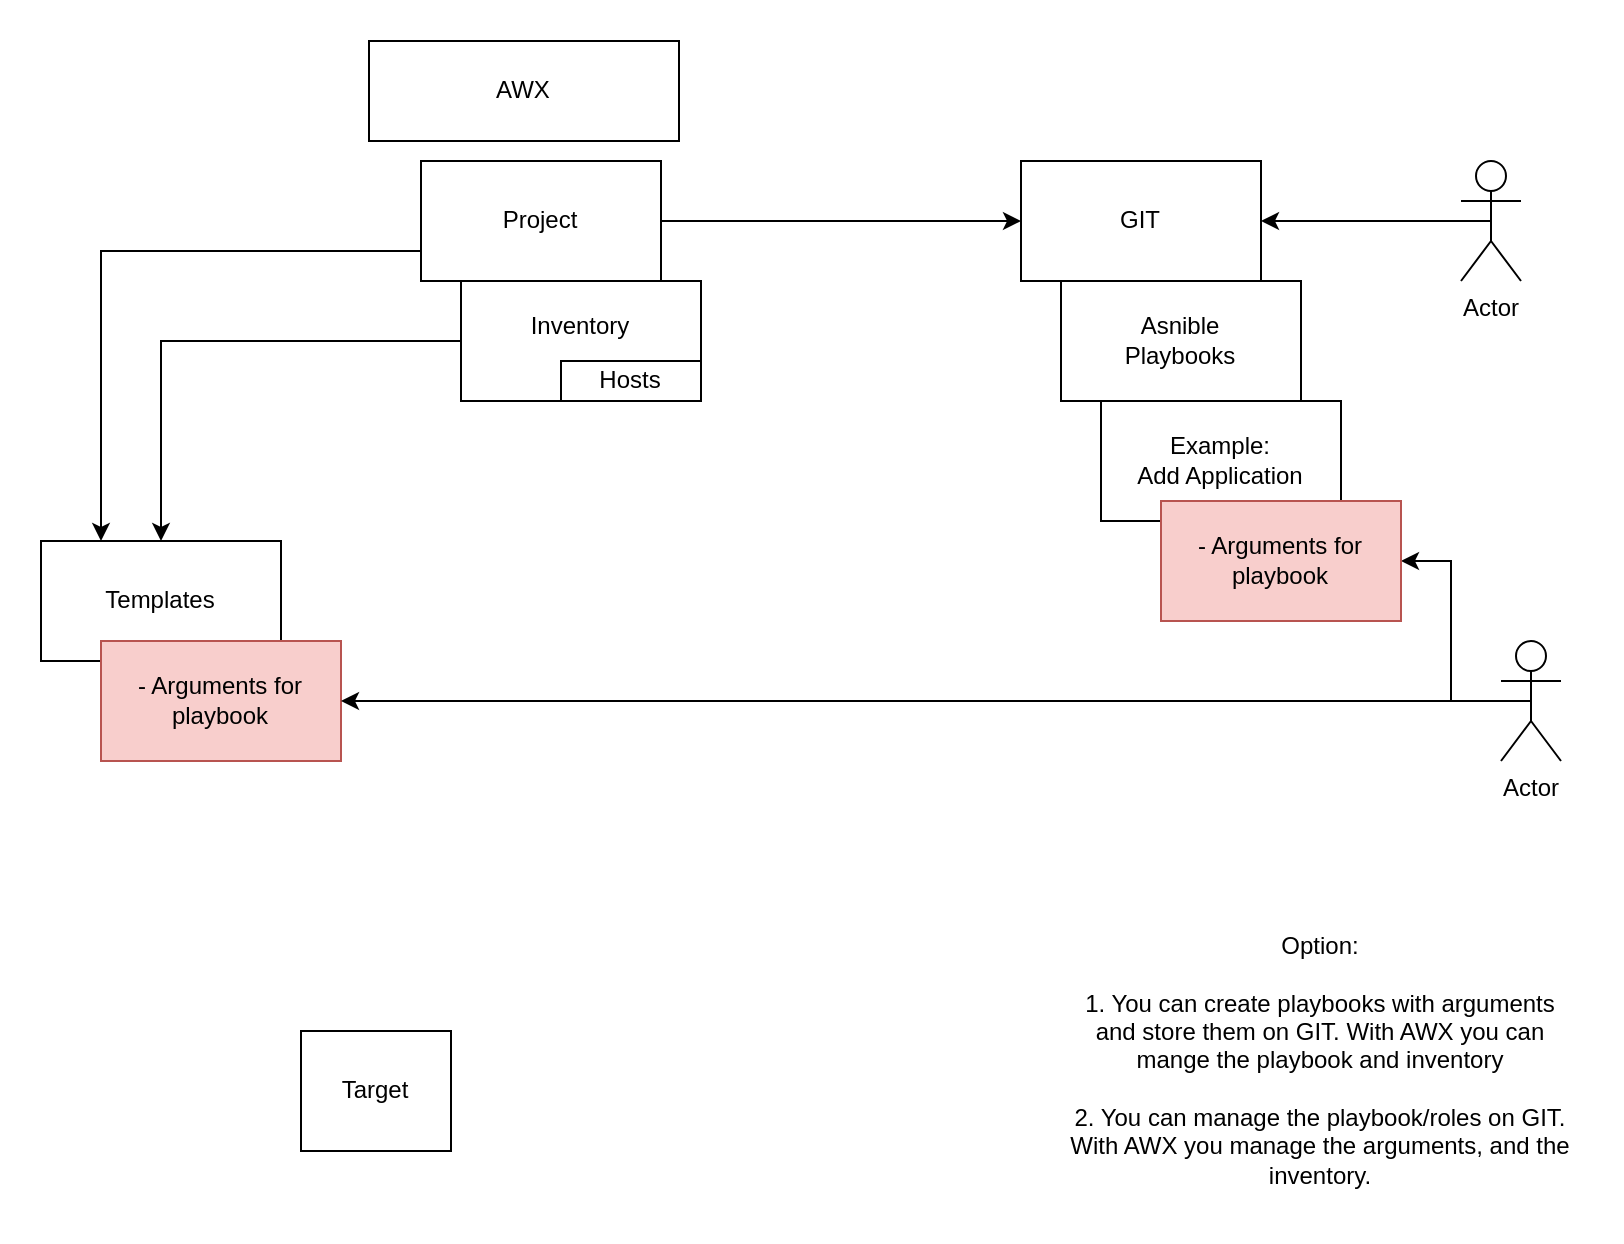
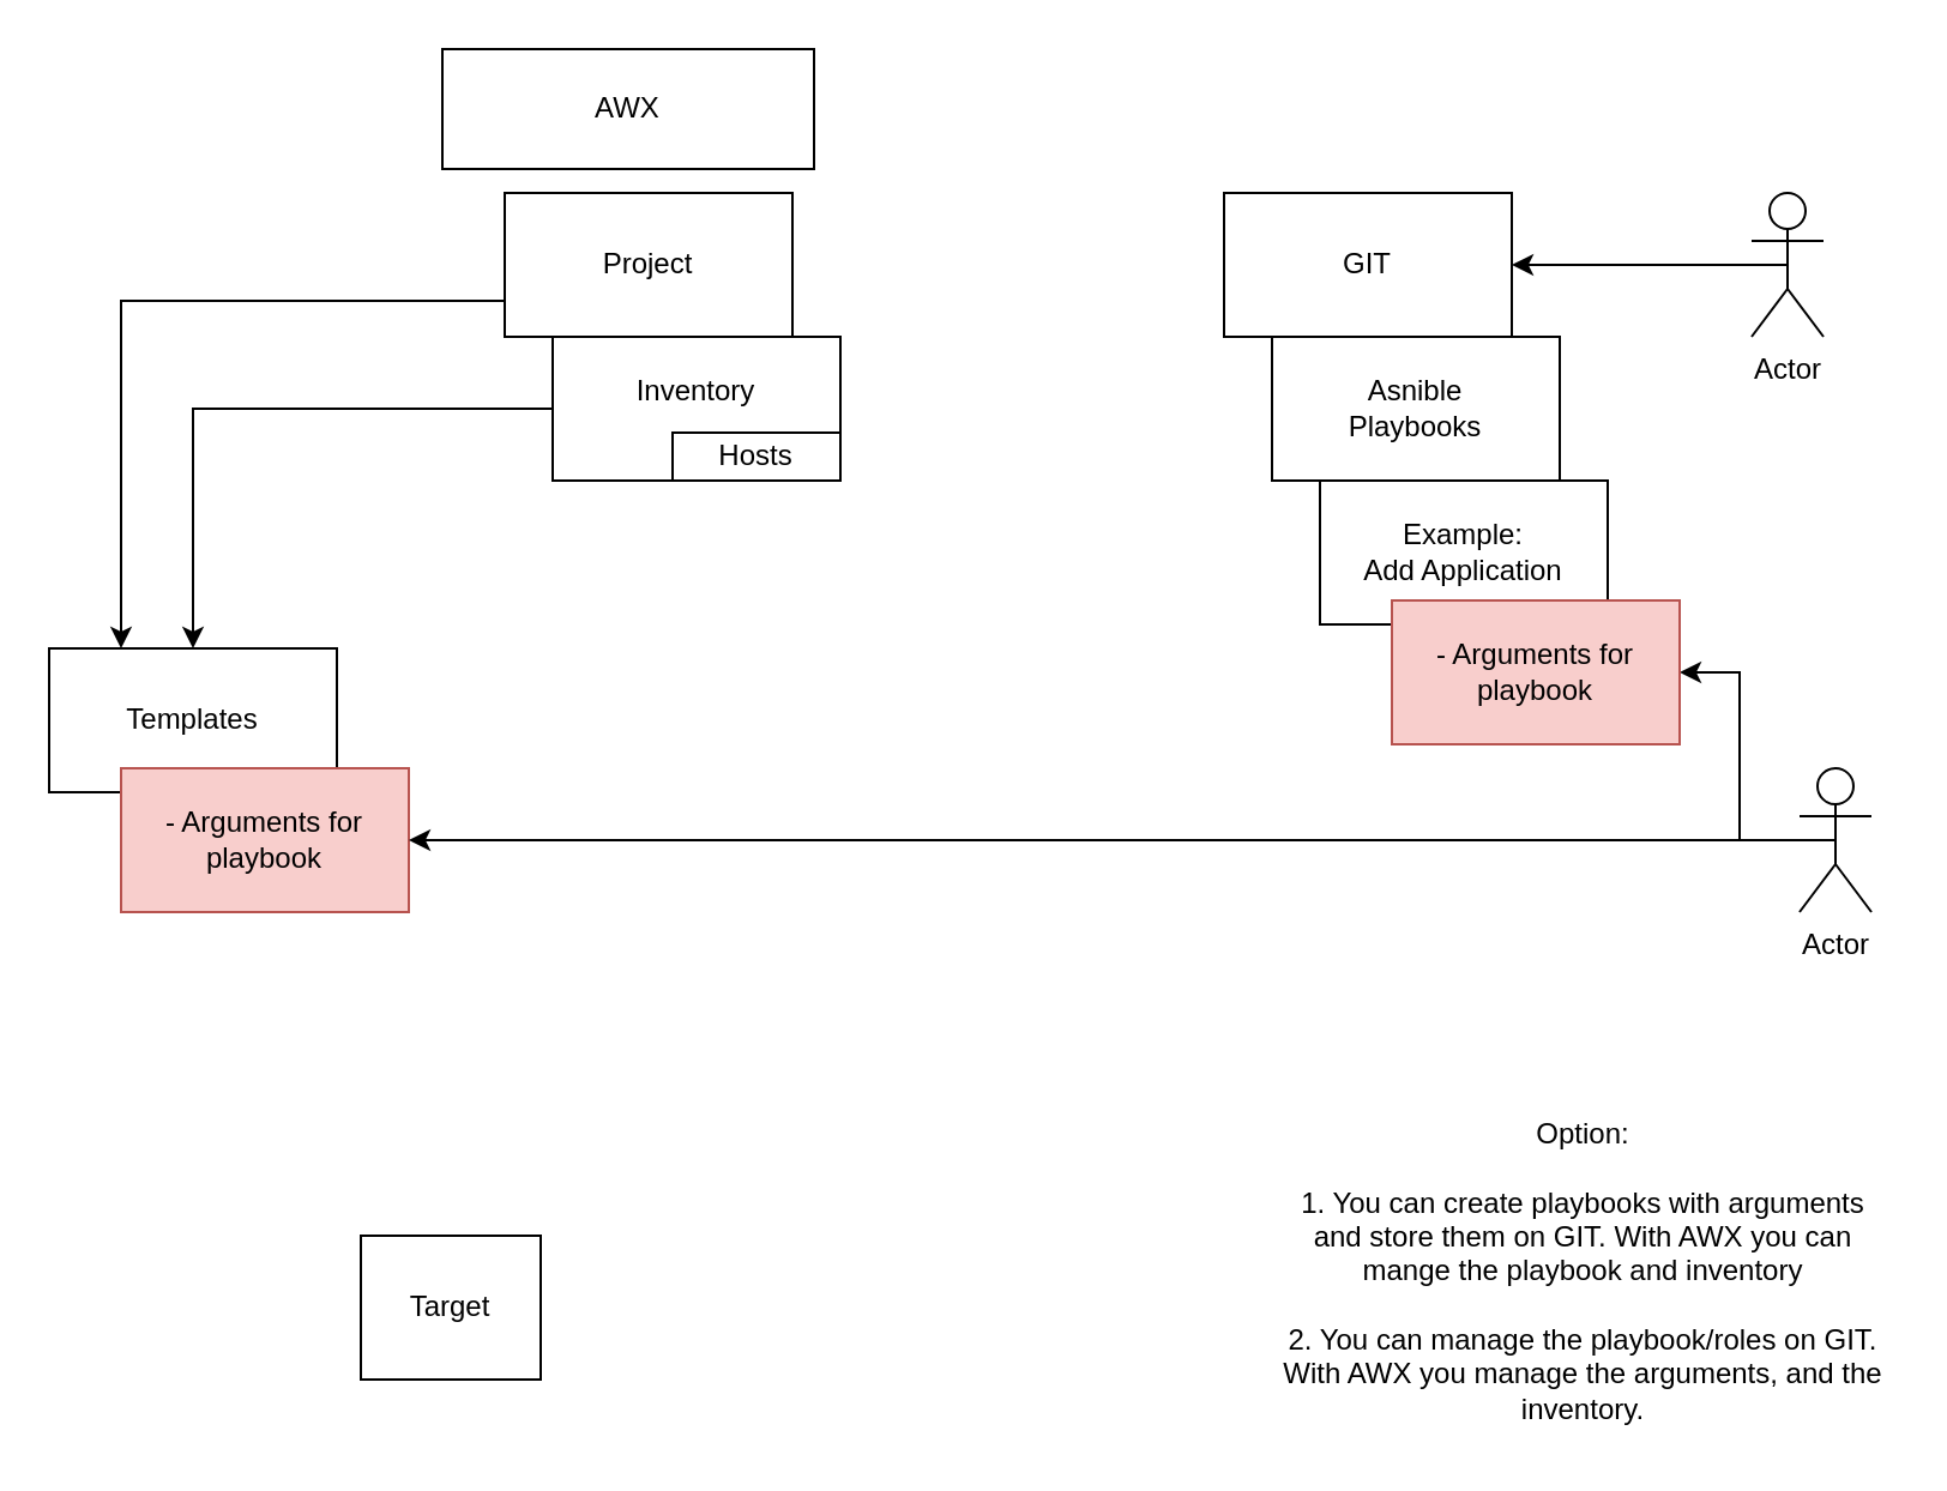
  <mxCell id="0" />
  <mxCell id="1" parent="0" />
  <mxCell id="2" style="edgeStyle=orthogonalEdgeStyle;rounded=0;orthogonalLoop=1;jettySize=auto;html=1;exitX=0.5;exitY=0.5;exitDx=0;exitDy=0;exitPerimeter=0;entryX=1;entryY=0.5;entryDx=0;entryDy=0;" edge="1" parent="1" source="3" target="11"><mxGeometry relative="1" as="geometry" /></mxCell>
  <mxCell id="3" value="Actor" style="shape=umlActor;verticalLabelPosition=bottom;labelBackgroundColor=#ffffff;verticalAlign=top;html=1;outlineConnect=0;" vertex="1" parent="1"><mxGeometry x="730" y="80" width="30" height="60" as="geometry" /></mxCell>
  <mxCell id="4" value="AWX" style="rounded=0;whiteSpace=wrap;html=1;" vertex="1" parent="1"><mxGeometry x="184" y="20" width="155" height="50" as="geometry" /></mxCell>
- <mxCell id="5" style="edgeStyle=orthogonalEdgeStyle;rounded=0;orthogonalLoop=1;jettySize=auto;html=1;exitX=1;exitY=0.5;exitDx=0;exitDy=0;entryX=0;entryY=0.5;entryDx=0;entryDy=0;" edge="1" parent="1" source="7" target="11"><mxGeometry relative="1" as="geometry" /></mxCell>
  <mxCell id="6" style="edgeStyle=orthogonalEdgeStyle;rounded=0;orthogonalLoop=1;jettySize=auto;html=1;exitX=0;exitY=0.75;exitDx=0;exitDy=0;entryX=0.25;entryY=0;entryDx=0;entryDy=0;" edge="1" parent="1" source="7" target="12"><mxGeometry relative="1" as="geometry" /></mxCell>
  <mxCell id="7" value="Project" style="rounded=0;whiteSpace=wrap;html=1;" vertex="1" parent="1"><mxGeometry x="210" y="80" width="120" height="60" as="geometry" /></mxCell>
  <mxCell id="8" style="edgeStyle=orthogonalEdgeStyle;rounded=0;orthogonalLoop=1;jettySize=auto;html=1;exitX=0;exitY=0.5;exitDx=0;exitDy=0;entryX=0.5;entryY=0;entryDx=0;entryDy=0;" edge="1" parent="1" source="9" target="12"><mxGeometry relative="1" as="geometry" /></mxCell>
  <mxCell id="9" value="Inventory&lt;br&gt;&amp;nbsp;" style="rounded=0;whiteSpace=wrap;html=1;" vertex="1" parent="1"><mxGeometry x="230" y="140" width="120" height="60" as="geometry" /></mxCell>
  <mxCell id="10" value="Hosts" style="rounded=0;whiteSpace=wrap;html=1;" vertex="1" parent="1"><mxGeometry x="280" y="180" width="70" height="20" as="geometry" /></mxCell>
  <mxCell id="11" value="GIT" style="rounded=0;whiteSpace=wrap;html=1;" vertex="1" parent="1"><mxGeometry x="510" y="80" width="120" height="60" as="geometry" /></mxCell>
  <mxCell id="12" value="Templates" style="rounded=0;whiteSpace=wrap;html=1;" vertex="1" parent="1"><mxGeometry x="20" y="270" width="120" height="60" as="geometry" /></mxCell>
  <mxCell id="13" value="Asnible&lt;br&gt;Playbooks" style="rounded=0;whiteSpace=wrap;html=1;" vertex="1" parent="1"><mxGeometry x="530" y="140" width="120" height="60" as="geometry" /></mxCell>
  <mxCell id="14" value="Example:&lt;br&gt;Add Application" style="rounded=0;whiteSpace=wrap;html=1;" vertex="1" parent="1"><mxGeometry x="550" y="200" width="120" height="60" as="geometry" /></mxCell>
  <mxCell id="15" value="Target" style="rounded=0;whiteSpace=wrap;html=1;" vertex="1" parent="1"><mxGeometry x="150" y="515" width="75" height="60" as="geometry" /></mxCell>
  <mxCell id="16" style="edgeStyle=orthogonalEdgeStyle;rounded=0;orthogonalLoop=1;jettySize=auto;html=1;exitX=0.5;exitY=0.5;exitDx=0;exitDy=0;exitPerimeter=0;entryX=1;entryY=0.5;entryDx=0;entryDy=0;" edge="1" parent="1" source="17" target="19"><mxGeometry relative="1" as="geometry"><mxPoint x="460" y="271" as="targetPoint" /><Array as="points" /></mxGeometry></mxCell>
  <mxCell id="17" value="Actor" style="shape=umlActor;verticalLabelPosition=bottom;labelBackgroundColor=#ffffff;verticalAlign=top;html=1;outlineConnect=0;" vertex="1" parent="1"><mxGeometry x="750" y="320" width="30" height="60" as="geometry" /></mxCell>
  <mxCell id="18" value="&lt;span style=&quot;white-space: normal&quot;&gt;- Arguments for playbook&lt;/span&gt;" style="rounded=0;whiteSpace=wrap;html=1;fillColor=#f8cecc;strokeColor=#b85450;" vertex="1" parent="1"><mxGeometry x="50" y="320" width="120" height="60" as="geometry" /></mxCell>
  <mxCell id="19" value="&lt;span style=&quot;white-space: normal&quot;&gt;- Arguments for playbook&lt;/span&gt;" style="rounded=0;whiteSpace=wrap;html=1;fillColor=#f8cecc;strokeColor=#b85450;" vertex="1" parent="1"><mxGeometry x="580" y="250" width="120" height="60" as="geometry" /></mxCell>
  <mxCell id="20" style="edgeStyle=orthogonalEdgeStyle;rounded=0;orthogonalLoop=1;jettySize=auto;html=1;exitX=0.5;exitY=0.5;exitDx=0;exitDy=0;exitPerimeter=0;entryX=1;entryY=0.5;entryDx=0;entryDy=0;" edge="1" parent="1" source="17" target="18"><mxGeometry relative="1" as="geometry"><mxPoint x="460" y="271" as="targetPoint" /><Array as="points" /></mxGeometry></mxCell>
  <mxCell id="21" value="Option:&lt;br&gt;&lt;br&gt;1. You can create playbooks with arguments and store them on GIT. With AWX you can mange the playbook and inventory&lt;br&gt;&lt;br&gt;2. You can manage the playbook/roles on GIT. With AWX you manage the arguments, and the inventory." style="text;html=1;strokeColor=none;fillColor=none;align=center;verticalAlign=middle;whiteSpace=wrap;rounded=0;" vertex="1" parent="1"><mxGeometry x="530" y="460" width="260" height="140" as="geometry" /></mxCell>
